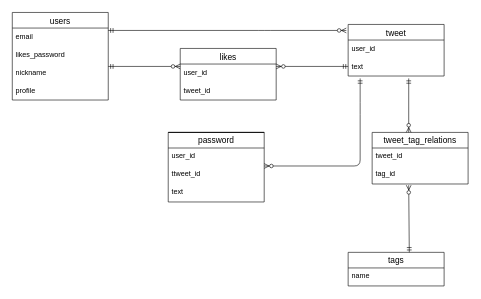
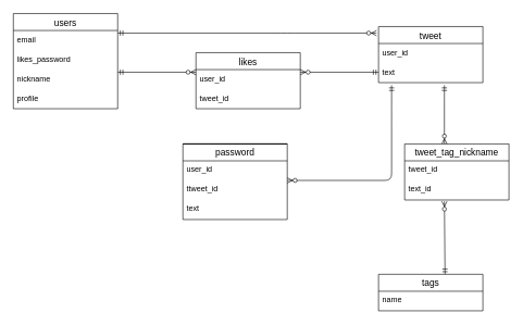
  <mxCell id="0" />
  <mxCell id="1" parent="0" />
  <mxCell id="2" value="users" style="swimlane;fontStyle=0;childLayout=stackLayout;horizontal=1;startSize=26;horizontalStack=0;resizeParent=1;resizeParentMax=0;resizeLast=0;collapsible=1;marginBottom=0;align=center;fontSize=14;" parent="1" vertex="1"><mxGeometry x="20" y="20" width="160" height="146" as="geometry" /></mxCell>
  <mxCell id="3" value="email" style="text;strokeColor=none;fillColor=none;spacingLeft=4;spacingRight=4;overflow=hidden;rotatable=0;points=[[0,0.5],[1,0.5]];portConstraint=eastwest;fontSize=12;" parent="2" vertex="1"><mxGeometry y="26" width="160" height="30" as="geometry" /></mxCell>
  <mxCell id="4" value="likes_password" style="text;strokeColor=none;fillColor=none;spacingLeft=4;spacingRight=4;overflow=hidden;rotatable=0;points=[[0,0.5],[1,0.5]];portConstraint=eastwest;fontSize=12;" parent="2" vertex="1"><mxGeometry y="56" width="160" height="30" as="geometry" /></mxCell>
  <mxCell id="5" value="nickname" style="text;strokeColor=none;fillColor=none;spacingLeft=4;spacingRight=4;overflow=hidden;rotatable=0;points=[[0,0.5],[1,0.5]];portConstraint=eastwest;fontSize=12;" parent="2" vertex="1"><mxGeometry y="86" width="160" height="30" as="geometry" /></mxCell>
  <mxCell id="6" value="profile" style="text;strokeColor=none;fillColor=none;spacingLeft=4;spacingRight=4;overflow=hidden;rotatable=0;points=[[0,0.5],[1,0.5]];portConstraint=eastwest;fontSize=12;" parent="2" vertex="1"><mxGeometry y="116" width="160" height="30" as="geometry" /></mxCell>
  <mxCell id="7" value="tweet" style="swimlane;fontStyle=0;childLayout=stackLayout;horizontal=1;startSize=26;horizontalStack=0;resizeParent=1;resizeParentMax=0;resizeLast=0;collapsible=1;marginBottom=0;align=center;fontSize=14;" parent="1" vertex="1"><mxGeometry x="580" y="40" width="160" height="86" as="geometry" /></mxCell>
  <mxCell id="8" value="user_id" style="text;strokeColor=none;fillColor=none;spacingLeft=4;spacingRight=4;overflow=hidden;rotatable=0;points=[[0,0.5],[1,0.5]];portConstraint=eastwest;fontSize=12;" parent="7" vertex="1"><mxGeometry y="26" width="160" height="30" as="geometry" /></mxCell>
  <mxCell id="9" value="text" style="text;strokeColor=none;fillColor=none;spacingLeft=4;spacingRight=4;overflow=hidden;rotatable=0;points=[[0,0.5],[1,0.5]];portConstraint=eastwest;fontSize=12;" parent="7" vertex="1"><mxGeometry y="56" width="160" height="30" as="geometry" /></mxCell>
  <mxCell id="10" value="likes" style="swimlane;fontStyle=0;childLayout=stackLayout;horizontal=1;startSize=26;horizontalStack=0;resizeParent=1;resizeParentMax=0;resizeLast=0;collapsible=1;marginBottom=0;align=center;fontSize=14;" parent="1" vertex="1"><mxGeometry x="300" y="80" width="160" height="86" as="geometry" /></mxCell>
  <mxCell id="11" value="user_id" style="text;strokeColor=none;fillColor=none;spacingLeft=4;spacingRight=4;overflow=hidden;rotatable=0;points=[[0,0.5],[1,0.5]];portConstraint=eastwest;fontSize=12;" parent="10" vertex="1"><mxGeometry y="26" width="160" height="30" as="geometry" /></mxCell>
  <mxCell id="12" value="tweet_id" style="text;strokeColor=none;fillColor=none;spacingLeft=4;spacingRight=4;overflow=hidden;rotatable=0;points=[[0,0.5],[1,0.5]];portConstraint=eastwest;fontSize=12;" parent="10" vertex="1"><mxGeometry y="56" width="160" height="30" as="geometry" /></mxCell>
  <mxCell id="13" value="password" style="swimlane;fontStyle=0;childLayout=stackLayout;horizontal=1;startSize=26;horizontalStack=0;resizeParent=1;resizeParentMax=0;resizeLast=0;collapsible=1;marginBottom=0;align=center;fontSize=14;" parent="1" vertex="1"><mxGeometry x="280" y="220" width="160" height="116" as="geometry" /></mxCell>
  <mxCell id="14" value="user_id" style="text;strokeColor=none;fillColor=none;spacingLeft=4;spacingRight=4;overflow=hidden;rotatable=0;points=[[0,0.5],[1,0.5]];portConstraint=eastwest;fontSize=12;" parent="13" vertex="1"><mxGeometry y="26" width="160" height="30" as="geometry" /></mxCell>
  <mxCell id="15" value="ttweet_id&#10;" style="text;strokeColor=none;fillColor=none;spacingLeft=4;spacingRight=4;overflow=hidden;rotatable=0;points=[[0,0.5],[1,0.5]];portConstraint=eastwest;fontSize=12;" parent="13" vertex="1"><mxGeometry y="56" width="160" height="30" as="geometry" /></mxCell>
  <mxCell id="16" value="text" style="text;strokeColor=none;fillColor=none;spacingLeft=4;spacingRight=4;overflow=hidden;rotatable=0;points=[[0,0.5],[1,0.5]];portConstraint=eastwest;fontSize=12;" parent="13" vertex="1"><mxGeometry y="86" width="160" height="30" as="geometry" /></mxCell>
  <mxCell id="17" value="tags" style="swimlane;fontStyle=0;childLayout=stackLayout;horizontal=1;startSize=26;horizontalStack=0;resizeParent=1;resizeParentMax=0;resizeLast=0;collapsible=1;marginBottom=0;align=center;fontSize=14;" parent="1" vertex="1"><mxGeometry x="580" y="420" width="160" height="56" as="geometry" /></mxCell>
  <mxCell id="18" value="name" style="text;strokeColor=none;fillColor=none;spacingLeft=4;spacingRight=4;overflow=hidden;rotatable=0;points=[[0,0.5],[1,0.5]];portConstraint=eastwest;fontSize=12;" parent="17" vertex="1"><mxGeometry y="26" width="160" height="30" as="geometry" /></mxCell>
  <mxCell id="19" value="" style="endArrow=none;html=1;rounded=0;" parent="1" edge="1"><mxGeometry relative="1" as="geometry"><mxPoint x="280" y="220" as="sourcePoint" /><mxPoint x="440" y="220" as="targetPoint" /></mxGeometry></mxCell>
  <mxCell id="20" value="" style="endArrow=none;html=1;rounded=0;" parent="1" edge="1"><mxGeometry relative="1" as="geometry"><mxPoint x="280" y="220" as="sourcePoint" /><mxPoint x="440" y="220" as="targetPoint" /></mxGeometry></mxCell>
  <mxCell id="21" value="" style="fontSize=12;html=1;endArrow=ERzeroToMany;startArrow=ERmandOne;" parent="1" edge="1"><mxGeometry width="100" height="100" relative="1" as="geometry"><mxPoint x="580" y="110" as="sourcePoint" /><mxPoint x="460" y="110" as="targetPoint" /></mxGeometry></mxCell>
  <mxCell id="22" value="" style="fontSize=12;html=1;endArrow=ERzeroToMany;startArrow=ERmandOne;" parent="1" edge="1"><mxGeometry width="100" height="100" relative="1" as="geometry"><mxPoint x="180" y="110" as="sourcePoint" /><mxPoint x="300" y="110" as="targetPoint" /></mxGeometry></mxCell>
  <mxCell id="23" value="" style="fontSize=12;html=1;endArrow=ERzeroToMany;startArrow=ERmandOne;entryX=-0.019;entryY=0.3;entryDx=0;entryDy=0;entryPerimeter=0;" parent="1" edge="1"><mxGeometry width="100" height="100" relative="1" as="geometry"><mxPoint x="180" y="50" as="sourcePoint" /><mxPoint x="576.96" y="50" as="targetPoint" /><Array as="points"><mxPoint x="440" y="50" /></Array></mxGeometry></mxCell>
  <mxCell id="24" value="" style="fontSize=12;html=1;endArrow=ERzeroToMany;startArrow=ERmandOne;entryX=0.381;entryY=1.067;entryDx=0;entryDy=0;entryPerimeter=0;" parent="1" target="28" edge="1"><mxGeometry width="100" height="100" relative="1" as="geometry"><mxPoint x="681.92" y="420" as="sourcePoint" /><mxPoint x="680" y="223.01" as="targetPoint" /></mxGeometry></mxCell>
  <mxCell id="25" value="" style="edgeStyle=orthogonalEdgeStyle;fontSize=12;html=1;endArrow=ERzeroToMany;startArrow=ERmandOne;entryX=-0.006;entryY=0.1;entryDx=0;entryDy=0;entryPerimeter=0;" parent="1" edge="1"><mxGeometry width="100" height="100" relative="1" as="geometry"><mxPoint x="600" y="130" as="sourcePoint" /><mxPoint x="440" y="276" as="targetPoint" /><Array as="points"><mxPoint x="600" y="180" /><mxPoint x="600" y="276" /></Array></mxGeometry></mxCell>
- <mxCell id="26" value="tweet_tag_relations" style="swimlane;fontStyle=0;childLayout=stackLayout;horizontal=1;startSize=26;horizontalStack=0;resizeParent=1;resizeParentMax=0;resizeLast=0;collapsible=1;marginBottom=0;align=center;fontSize=14;" parent="1" vertex="1"><mxGeometry x="620" y="220" width="160" height="86" as="geometry" /></mxCell>
+ <mxCell id="26" value="tweet_tag_nickname" style="swimlane;fontStyle=0;childLayout=stackLayout;horizontal=1;startSize=26;horizontalStack=0;resizeParent=1;resizeParentMax=0;resizeLast=0;collapsible=1;marginBottom=0;align=center;fontSize=14;" parent="1" vertex="1"><mxGeometry x="620" y="220" width="160" height="86" as="geometry" /></mxCell>
  <mxCell id="27" value="tweet_id" style="text;strokeColor=none;fillColor=none;spacingLeft=4;spacingRight=4;overflow=hidden;rotatable=0;points=[[0,0.5],[1,0.5]];portConstraint=eastwest;fontSize=12;" parent="26" vertex="1"><mxGeometry y="26" width="160" height="30" as="geometry" /></mxCell>
- <mxCell id="28" value="tag_id" style="text;strokeColor=none;fillColor=none;spacingLeft=4;spacingRight=4;overflow=hidden;rotatable=0;points=[[0,0.5],[1,0.5]];portConstraint=eastwest;fontSize=12;" parent="26" vertex="1"><mxGeometry y="56" width="160" height="30" as="geometry" /></mxCell>
+ <mxCell id="28" value="text_id" style="text;strokeColor=none;fillColor=none;spacingLeft=4;spacingRight=4;overflow=hidden;rotatable=0;points=[[0,0.5],[1,0.5]];portConstraint=eastwest;fontSize=12;" parent="26" vertex="1"><mxGeometry y="56" width="160" height="30" as="geometry" /></mxCell>
  <mxCell id="29" value="" style="fontSize=12;html=1;endArrow=ERzeroToMany;startArrow=ERmandOne;entryX=0.381;entryY=1.067;entryDx=0;entryDy=0;entryPerimeter=0;" parent="1" edge="1"><mxGeometry width="100" height="100" relative="1" as="geometry"><mxPoint x="681" y="130" as="sourcePoint" /><mxPoint x="680.96" y="220" as="targetPoint" /></mxGeometry></mxCell>
